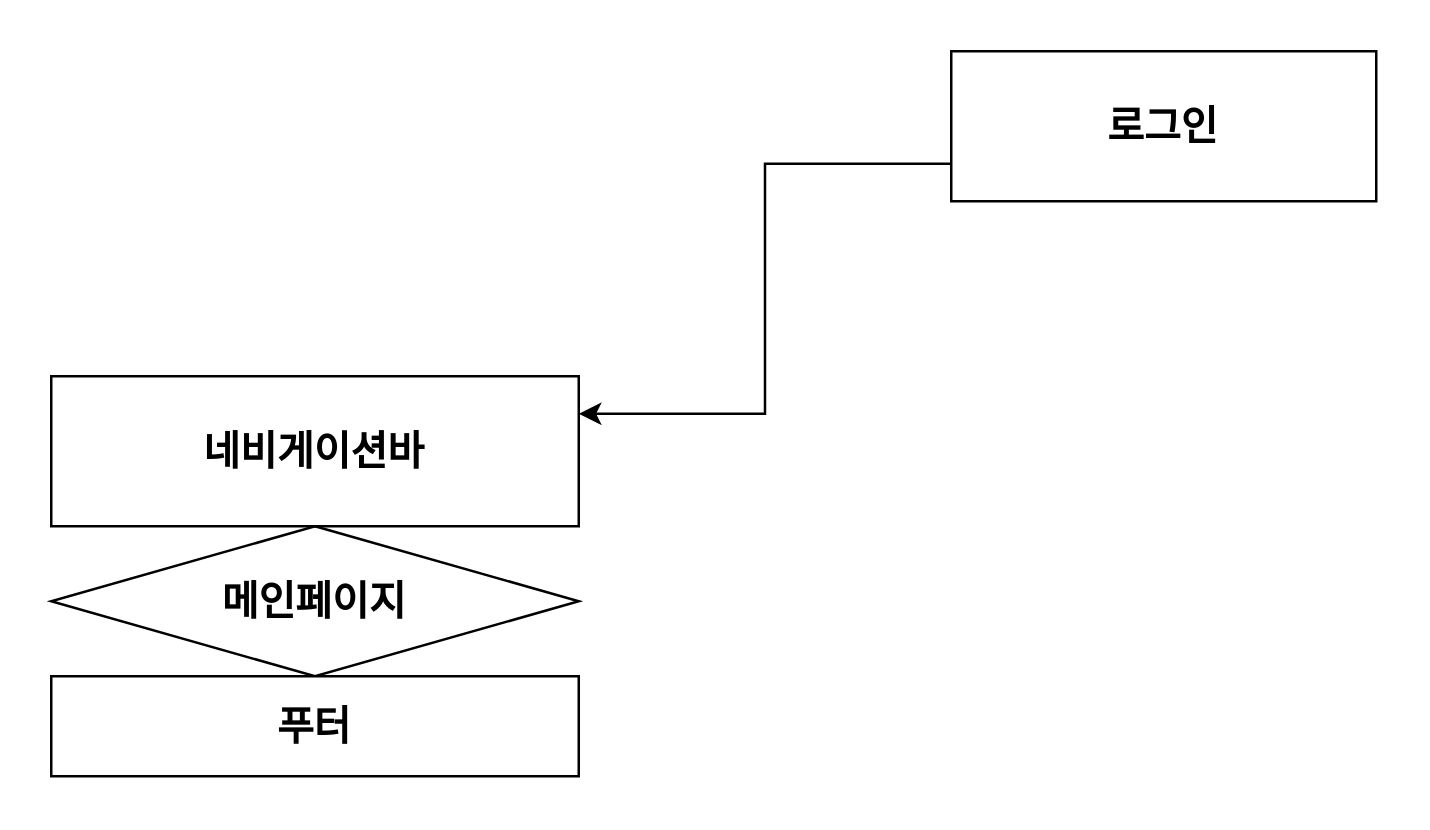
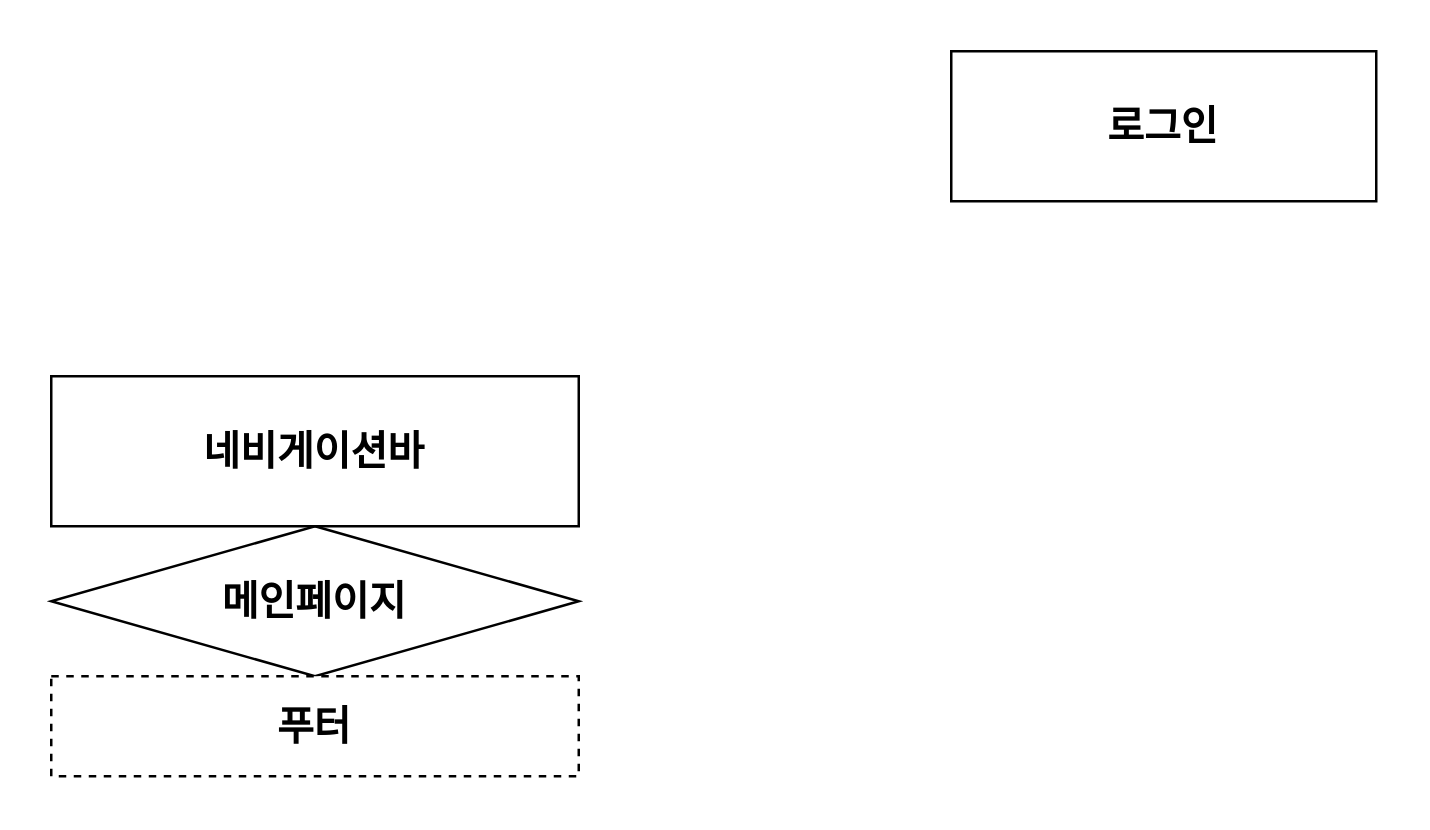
  <mxCell id="0" />
  <mxCell id="1" parent="0" />
- <mxCell id="2" style="edgeStyle=orthogonalEdgeStyle;rounded=0;orthogonalLoop=1;jettySize=auto;html=1;exitX=0;exitY=0.75;exitDx=0;exitDy=0;fontSize=16;entryX=1;entryY=0.25;entryDx=0;entryDy=0;" edge="1" parent="1" source="3" target="5"><mxGeometry relative="1" as="geometry"><mxPoint x="340" y="70" as="targetPoint" /></mxGeometry></mxCell>
  <mxCell id="3" value="&lt;b&gt;&lt;font style=&quot;font-size: 16px&quot;&gt;로그인&lt;/font&gt;&lt;/b&gt;" style="rounded=0;whiteSpace=wrap;html=1;" vertex="1" parent="1"><mxGeometry x="380" y="20" width="170" height="60" as="geometry" /></mxCell>
  <mxCell id="4" value="&lt;font size=&quot;3&quot;&gt;&lt;b&gt;메인페이지&lt;/b&gt;&lt;/font&gt;" style="rhombus;whiteSpace=wrap;html=1;" vertex="1" parent="1"><mxGeometry x="20" y="210" width="211" height="60" as="geometry" /></mxCell>
  <mxCell id="5" value="&lt;font size=&quot;3&quot;&gt;&lt;b&gt;네비게이션바&lt;/b&gt;&lt;/font&gt;" style="rounded=0;whiteSpace=wrap;html=1;" vertex="1" parent="1"><mxGeometry x="20" y="150" width="211" height="60" as="geometry" /></mxCell>
- <mxCell id="6" value="&lt;font size=&quot;3&quot;&gt;&lt;b&gt;푸터&lt;/b&gt;&lt;/font&gt;" style="rounded=0;whiteSpace=wrap;html=1;" vertex="1" parent="1"><mxGeometry x="20" y="270" width="211" height="40" as="geometry" /></mxCell>
+ <mxCell id="6" value="&lt;font size=&quot;3&quot;&gt;&lt;b&gt;푸터&lt;/b&gt;&lt;/font&gt;" style="rounded=0;whiteSpace=wrap;html=1;dashed=1;" vertex="1" parent="1"><mxGeometry x="20" y="270" width="211" height="40" as="geometry" /></mxCell>
